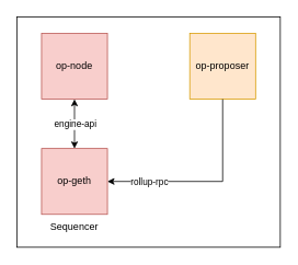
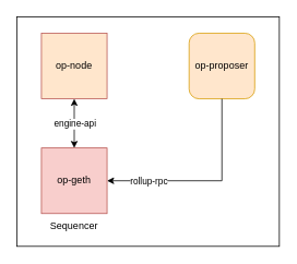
  <mxCell id="0" />
  <mxCell id="1" parent="0" />
  <mxCell id="2" value="" style="rounded=0;whiteSpace=wrap;html=1;" vertex="1" parent="1"><mxGeometry x="20" y="20" width="320" height="280" as="geometry" /></mxCell>
  <mxCell id="3" value="op-geth" style="whiteSpace=wrap;html=1;aspect=fixed;fillColor=#f8cecc;strokeColor=#b85450;" vertex="1" parent="1"><mxGeometry x="50" y="180" width="80" height="80" as="geometry" /></mxCell>
- <mxCell id="4" value="op-node" style="whiteSpace=wrap;html=1;aspect=fixed;fillColor=#f8cecc;strokeColor=#b85450;" vertex="1" parent="1"><mxGeometry x="50" y="40" width="80" height="80" as="geometry" /></mxCell>
+ <mxCell id="4" value="op-node" style="whiteSpace=wrap;html=1;aspect=fixed;fillColor=#ffe6cc;strokeColor=#b85450;" vertex="1" parent="1"><mxGeometry x="50" y="40" width="80" height="80" as="geometry" /></mxCell>
  <mxCell id="5" value="" style="endArrow=classic;startArrow=classic;html=1;rounded=0;entryX=0.5;entryY=1;entryDx=0;entryDy=0;exitX=0.5;exitY=0;exitDx=0;exitDy=0;" edge="1" parent="1" source="3" target="4"><mxGeometry width="50" height="50" relative="1" as="geometry"><mxPoint x="120" y="170" as="sourcePoint" /><mxPoint x="170" y="120" as="targetPoint" /></mxGeometry></mxCell>
  <mxCell id="6" value="engine-api" style="edgeLabel;html=1;align=center;verticalAlign=middle;resizable=0;points=[];" vertex="1" connectable="0" parent="5"><mxGeometry x="-0.102" y="-1" relative="1" as="geometry"><mxPoint x="-1" y="-3" as="offset" /></mxGeometry></mxCell>
- <mxCell id="7" value="op-proposer" style="whiteSpace=wrap;html=1;aspect=fixed;fillColor=#ffe6cc;strokeColor=#d79b00;" vertex="1" parent="1"><mxGeometry x="230" y="40" width="80" height="80" as="geometry" /></mxCell>
+ <mxCell id="7" value="op-proposer" style="whiteSpace=wrap;html=1;aspect=fixed;fillColor=#ffe6cc;strokeColor=#d79b00;rounded=1;" vertex="1" parent="1"><mxGeometry x="230" y="40" width="80" height="80" as="geometry" /></mxCell>
  <mxCell id="8" value="Sequencer" style="text;html=1;strokeColor=none;fillColor=none;align=center;verticalAlign=middle;whiteSpace=wrap;rounded=0;" vertex="1" parent="1"><mxGeometry x="45" y="260" width="90" height="30" as="geometry" /></mxCell>
  <mxCell id="9" value="" style="endArrow=classic;html=1;rounded=0;entryX=1;entryY=0.5;entryDx=0;entryDy=0;exitX=0.5;exitY=1;exitDx=0;exitDy=0;" edge="1" parent="1" source="7" target="3"><mxGeometry width="50" height="50" relative="1" as="geometry"><mxPoint x="120" y="180" as="sourcePoint" /><mxPoint x="170" y="130" as="targetPoint" /><Array as="points"><mxPoint x="270" y="220" /></Array></mxGeometry></mxCell>
  <mxCell id="10" value="rollup-rpc" style="edgeLabel;html=1;align=center;verticalAlign=middle;resizable=0;points=[];" vertex="1" connectable="0" parent="9"><mxGeometry x="0.232" y="1" relative="1" as="geometry"><mxPoint x="-42" y="-1" as="offset" /></mxGeometry></mxCell>
